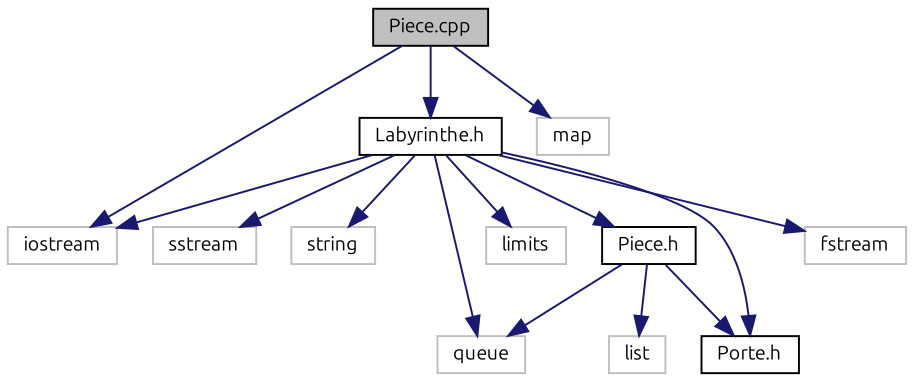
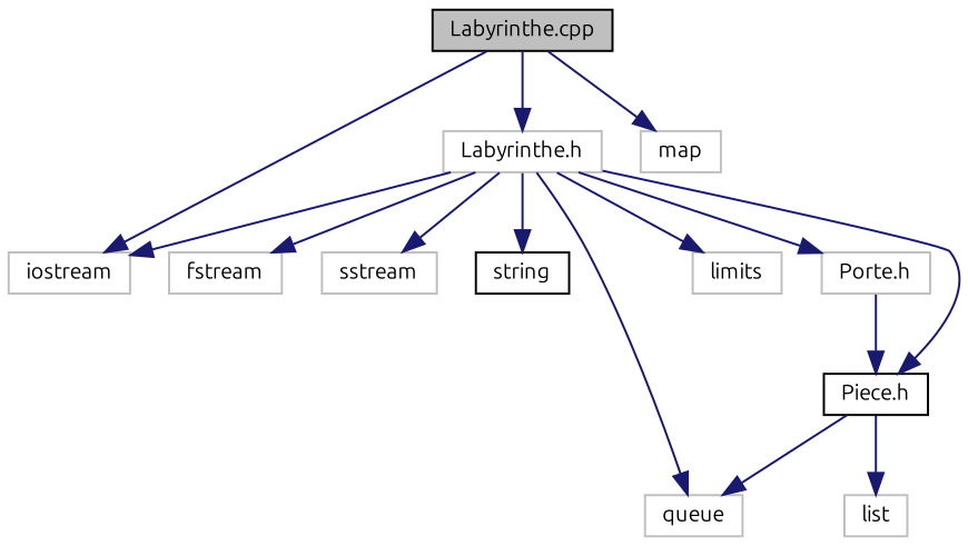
  digraph {
    fontname=Ubuntu
    node [color=grey75 fillcolor=white fontname=Ubuntu fontsize=10 shape=record style=filled]
    edge [color=midnightblue fontname=Ubuntu fontsize=10 labelfontname=FreeSans labelfontsize=10 style=solid]
-   n1 [color=black fillcolor=grey75 fontcolor=black height=0.2 label="Piece.cpp" width=0.4]
-   n2 [color=black height=0.2 label="Labyrinthe.h" width=0.4]
+   n1 [color=black fillcolor=grey75 fontcolor=black height=0.2 label="Labyrinthe.cpp" width=0.4]
+   n2 [height=0.2 label="Labyrinthe.h" width=0.4]
    n3 [height=0.2 label=iostream width=0.4]
    n4 [height=0.2 label=map width=0.4]
    n5 [height=0.2 label=fstream width=0.4]
    n6 [height=0.2 label=sstream width=0.4]
-   n7 [height=0.2 label=string width=0.4]
+   n7 [color=black height=0.2 label=string width=0.4]
    n8 [height=0.2 label=queue width=0.4]
    n9 [height=0.2 label=limits width=0.4]
-   n10 [color=black height=0.2 label="Porte.h" width=0.4]
+   n10 [height=0.2 label="Porte.h" width=0.4]
    n11 [color=black height=0.2 label="Piece.h" width=0.4]
    n12 [height=0.2 label=list width=0.4]
    n1 -> n2
    n1 -> n3
    n1 -> n4
    n2 -> n3
    n2 -> n5
    n2 -> n6
    n2 -> n7
    n2 -> n8
    n2 -> n9
    n2 -> n10
    n2 -> n11
    n11 -> n8
-   n11 -> n10
+   n10 -> n11
    n11 -> n12
  }
